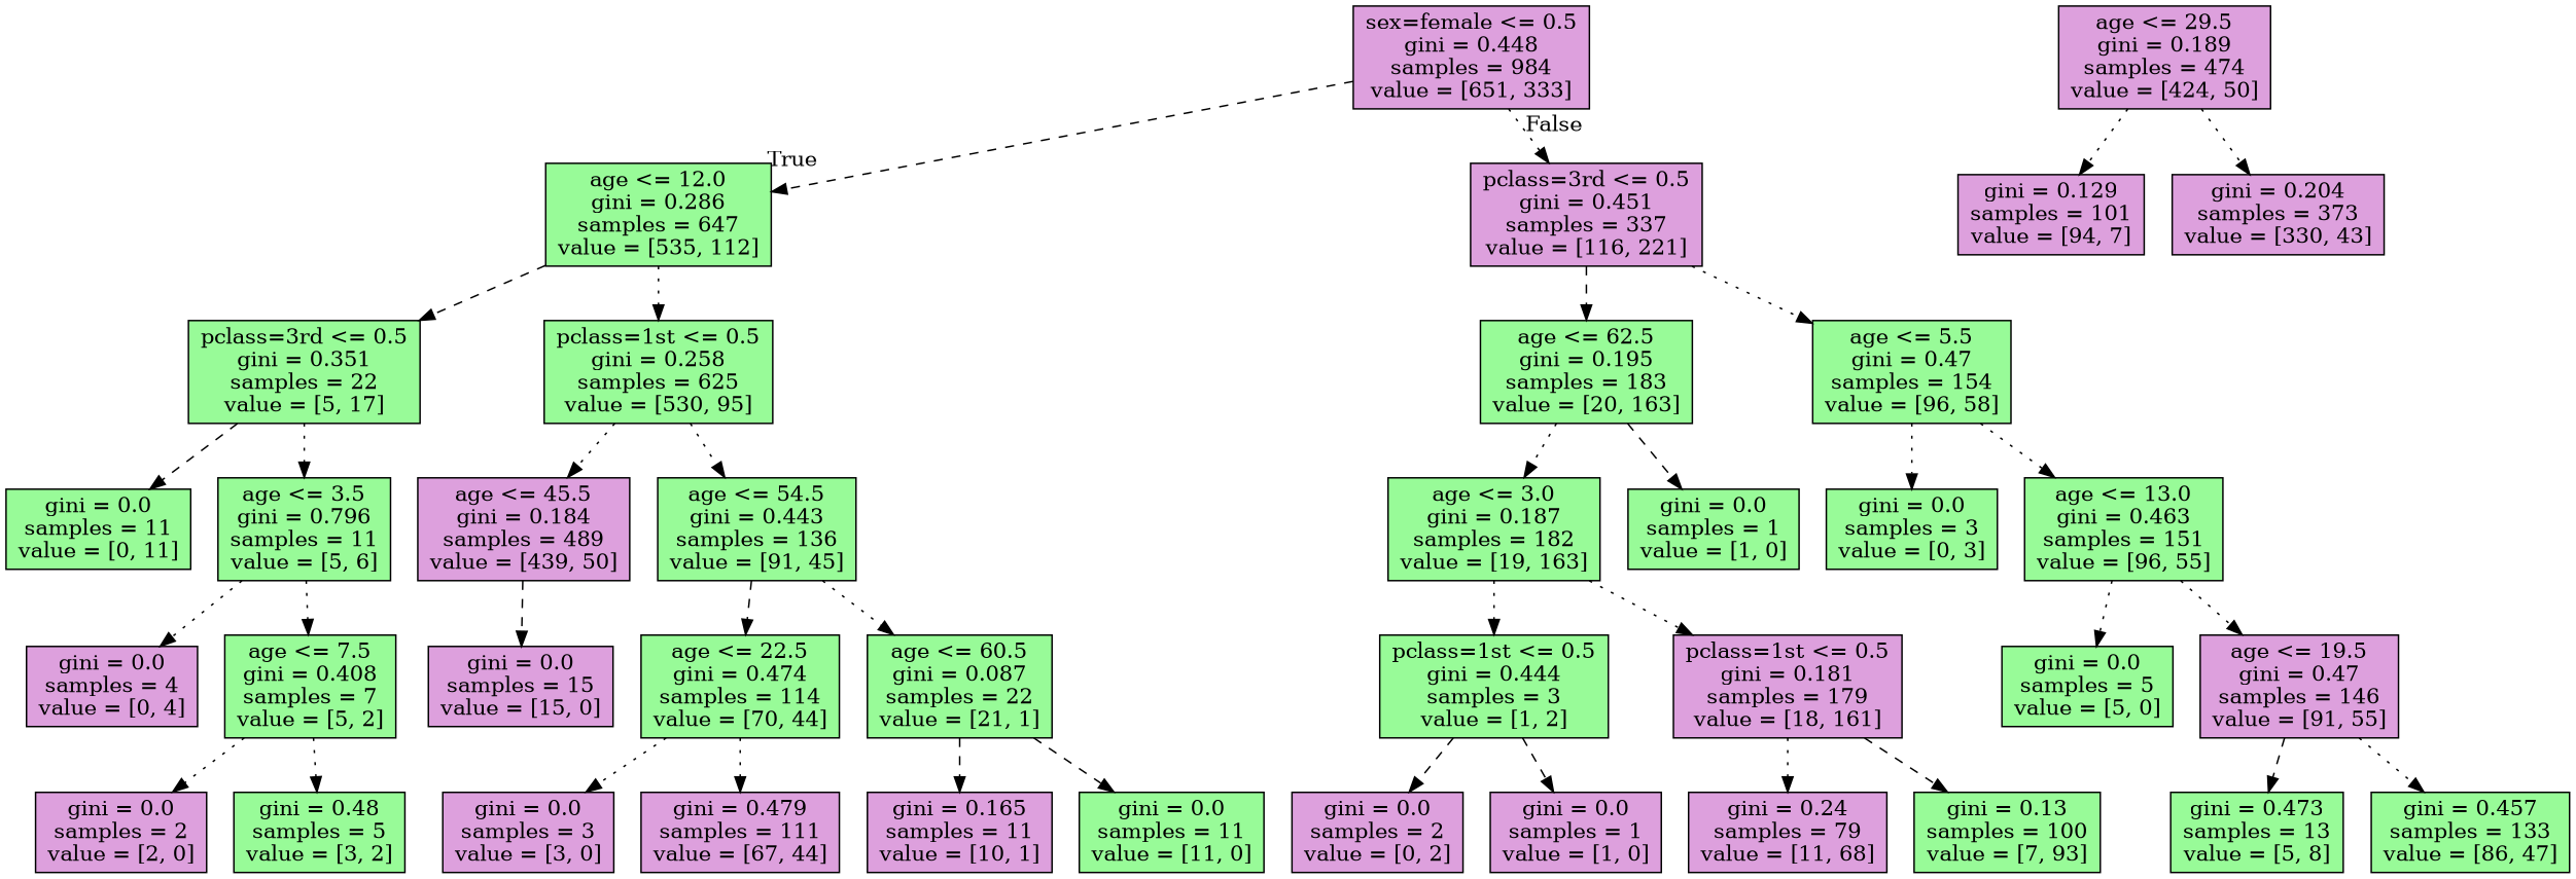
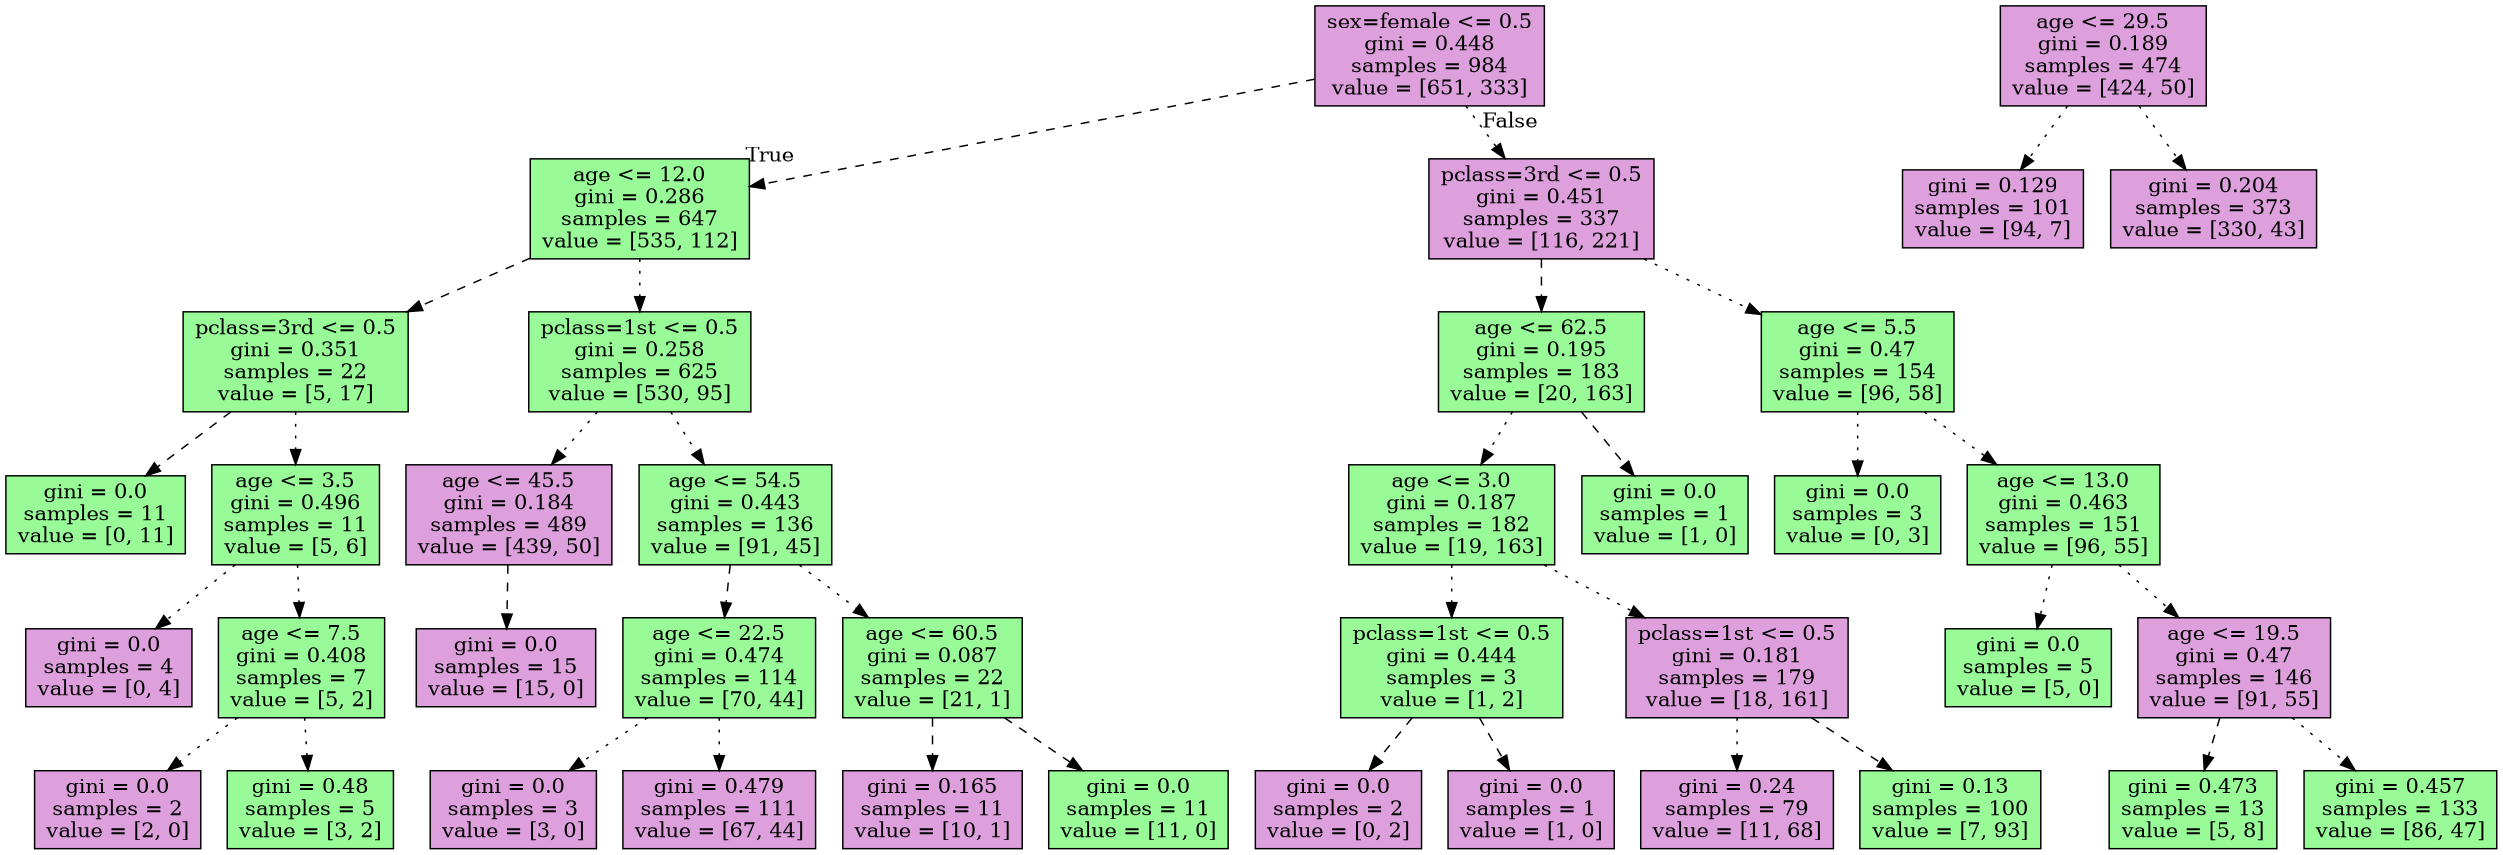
  digraph {
    node [fillcolor=palegreen shape=box style=filled]
    edge [style=dotted]
    n1 [fillcolor=plum label="sex=female <= 0.5\ngini = 0.448\nsamples = 984\nvalue = [651, 333]"]
    n2 [label="age <= 12.0\ngini = 0.286\nsamples = 647\nvalue = [535, 112]"]
    n3 [fillcolor=plum label="pclass=3rd <= 0.5\ngini = 0.451\nsamples = 337\nvalue = [116, 221]"]
    n4 [label="pclass=3rd <= 0.5\ngini = 0.351\nsamples = 22\nvalue = [5, 17]"]
    n5 [label="pclass=1st <= 0.5\ngini = 0.258\nsamples = 625\nvalue = [530, 95]"]
    n6 [label="age <= 62.5\ngini = 0.195\nsamples = 183\nvalue = [20, 163]"]
    n7 [label="age <= 5.5\ngini = 0.47\nsamples = 154\nvalue = [96, 58]"]
    n8 [label="gini = 0.0\nsamples = 11\nvalue = [0, 11]"]
-   n9 [label="age <= 3.5\ngini = 0.796\nsamples = 11\nvalue = [5, 6]"]
+   n9 [label="age <= 3.5\ngini = 0.496\nsamples = 11\nvalue = [5, 6]"]
    n10 [fillcolor=plum label="age <= 45.5\ngini = 0.184\nsamples = 489\nvalue = [439, 50]"]
    n11 [label="age <= 54.5\ngini = 0.443\nsamples = 136\nvalue = [91, 45]"]
    n12 [fillcolor=plum label="gini = 0.0\nsamples = 4\nvalue = [0, 4]"]
    n13 [label="age <= 7.5\ngini = 0.408\nsamples = 7\nvalue = [5, 2]"]
    n14 [fillcolor=plum label="gini = 0.0\nsamples = 2\nvalue = [2, 0]"]
    n15 [label="gini = 0.48\nsamples = 5\nvalue = [3, 2]"]
    n16 [fillcolor=plum label="gini = 0.0\nsamples = 15\nvalue = [15, 0]"]
    n17 [label="age <= 22.5\ngini = 0.474\nsamples = 114\nvalue = [70, 44]"]
    n18 [label="age <= 60.5\ngini = 0.087\nsamples = 22\nvalue = [21, 1]"]
    n19 [fillcolor=plum label="age <= 29.5\ngini = 0.189\nsamples = 474\nvalue = [424, 50]"]
    n20 [fillcolor=plum label="gini = 0.129\nsamples = 101\nvalue = [94, 7]"]
    n21 [fillcolor=plum label="gini = 0.204\nsamples = 373\nvalue = [330, 43]"]
    n22 [fillcolor=plum label="gini = 0.0\nsamples = 3\nvalue = [3, 0]"]
    n23 [fillcolor=plum label="gini = 0.479\nsamples = 111\nvalue = [67, 44]"]
    n24 [fillcolor=plum label="gini = 0.165\nsamples = 11\nvalue = [10, 1]"]
    n25 [label="gini = 0.0\nsamples = 11\nvalue = [11, 0]"]
    n26 [label="age <= 3.0\ngini = 0.187\nsamples = 182\nvalue = [19, 163]"]
    n27 [label="gini = 0.0\nsamples = 1\nvalue = [1, 0]"]
    n28 [label="gini = 0.0\nsamples = 3\nvalue = [0, 3]"]
    n29 [label="age <= 13.0\ngini = 0.463\nsamples = 151\nvalue = [96, 55]"]
    n30 [label="pclass=1st <= 0.5\ngini = 0.444\nsamples = 3\nvalue = [1, 2]"]
    n31 [fillcolor=plum label="pclass=1st <= 0.5\ngini = 0.181\nsamples = 179\nvalue = [18, 161]"]
    n32 [fillcolor=plum label="gini = 0.0\nsamples = 2\nvalue = [0, 2]"]
    n33 [fillcolor=plum label="gini = 0.0\nsamples = 1\nvalue = [1, 0]"]
    n34 [fillcolor=plum label="gini = 0.24\nsamples = 79\nvalue = [11, 68]"]
    n35 [label="gini = 0.13\nsamples = 100\nvalue = [7, 93]"]
    n36 [label="gini = 0.0\nsamples = 5\nvalue = [5, 0]"]
    n37 [fillcolor=plum label="age <= 19.5\ngini = 0.47\nsamples = 146\nvalue = [91, 55]"]
    n38 [label="gini = 0.473\nsamples = 13\nvalue = [5, 8]"]
    n39 [label="gini = 0.457\nsamples = 133\nvalue = [86, 47]"]
    n1 -> n2 [headlabel=True labelangle=45 labeldistance=2.5 style=dashed]
    n1 -> n3 [headlabel=False labelangle=-45 labeldistance=2.5]
    n2 -> n4 [style=dashed]
    n2 -> n5
    n3 -> n6 [style=dashed]
    n3 -> n7
    n4 -> n8 [style=dashed]
    n4 -> n9
    n5 -> n10
    n5 -> n11
    n6 -> n26
    n6 -> n27 [style=dashed]
    n7 -> n28
    n7 -> n29
    n9 -> n12
    n9 -> n13
    n10 -> n16 [style=dashed]
    n11 -> n17 [style=dashed]
    n11 -> n18
    n13 -> n14
    n13 -> n15
    n17 -> n22
    n17 -> n23
    n18 -> n24 [style=dashed]
    n18 -> n25 [style=dashed]
    n19 -> n20
    n19 -> n21
    n26 -> n30
    n26 -> n31
    n29 -> n36
    n29 -> n37
    n30 -> n32 [style=dashed]
    n30 -> n33 [style=dashed]
    n31 -> n34
    n31 -> n35 [style=dashed]
    n37 -> n38 [style=dashed]
    n37 -> n39
  }
